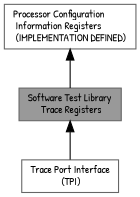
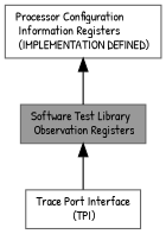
  digraph {
    rankdir=TB
    fontname="Patrick Hand"
    node [color=grey40 fillcolor=white fontname="Patrick Hand" fontsize=10 shape=box style=filled]
    edge [dir=back fontname="Patrick Hand" fontsize=10 labelfontname=Helvetica labelfontsize=10 shape=plaintext style=solid]
    n1 [height=0.2 label="Trace Port Interface\l (TPI)" width=0.4]
    n2 [height=0.2 label="Processor Configuration\l Information Registers\l (IMPLEMENTATION DEFINED)" width=0.4]
-   n3 [color=gray40 fillcolor=grey60 fontcolor=black height=0.2 label="Software Test Library\l Trace Registers" width=0.4]
+   n3 [color=gray40 fillcolor=grey60 fontcolor=black height=0.2 label="Software Test Library\l Observation Registers" width=0.4]
    n2 -> n3
    n3 -> n1
  }
